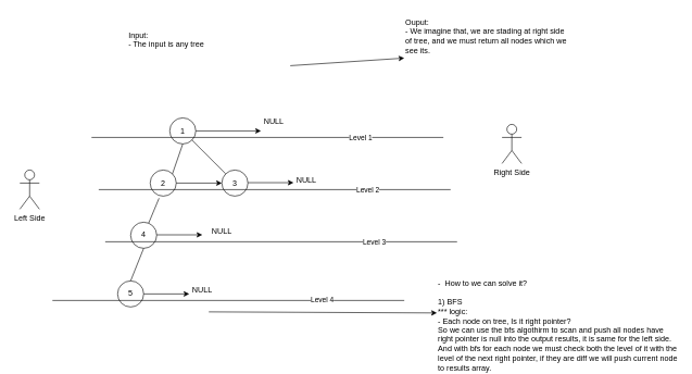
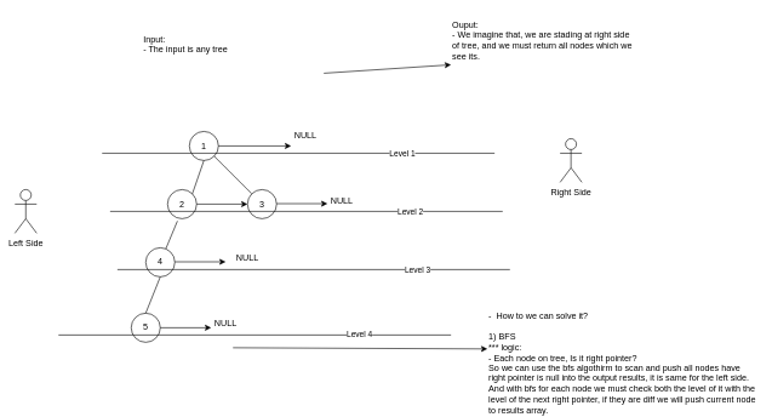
  <mxCell id="0" />
  <mxCell id="1" parent="0" />
  <mxCell id="2" value="Input:&lt;br&gt;- The input is any tree" style="text;html=1;align=left;verticalAlign=top;whiteSpace=wrap;rounded=0;" parent="1" vertex="1"><mxGeometry x="195" y="40" width="250" height="120" as="geometry" /></mxCell>
  <mxCell id="3" value="Ouput:&lt;br&gt;- We imagine that, we are stading at right side of tree, and we must return all nodes which we see its." style="text;html=1;align=left;verticalAlign=top;whiteSpace=wrap;rounded=0;" parent="1" vertex="1"><mxGeometry x="620" y="20" width="250" height="120" as="geometry" /></mxCell>
  <mxCell id="4" value="" style="endArrow=classic;html=1;rounded=0;exitX=1;exitY=0.5;exitDx=0;exitDy=0;" parent="1" source="2" target="3" edge="1"><mxGeometry width="50" height="50" relative="1" as="geometry"><mxPoint x="540" y="250" as="sourcePoint" /><mxPoint x="590" y="200" as="targetPoint" /></mxGeometry></mxCell>
  <mxCell id="5" value="1" style="ellipse;whiteSpace=wrap;html=1;aspect=fixed;" parent="1" vertex="1"><mxGeometry x="260" y="180" width="40" height="40" as="geometry" /></mxCell>
  <mxCell id="6" value="2" style="ellipse;whiteSpace=wrap;html=1;aspect=fixed;" parent="1" vertex="1"><mxGeometry x="230" y="260" width="40" height="40" as="geometry" /></mxCell>
  <mxCell id="7" value="4" style="ellipse;whiteSpace=wrap;html=1;aspect=fixed;" parent="1" vertex="1"><mxGeometry x="200" y="340" width="40" height="40" as="geometry" /></mxCell>
  <mxCell id="8" value="5" style="ellipse;whiteSpace=wrap;html=1;aspect=fixed;" parent="1" vertex="1"><mxGeometry x="180" y="430" width="40" height="40" as="geometry" /></mxCell>
  <mxCell id="9" value="" style="endArrow=none;html=1;rounded=0;exitX=0.5;exitY=1;exitDx=0;exitDy=0;entryX=1;entryY=0;entryDx=0;entryDy=0;" parent="1" source="5" target="6" edge="1"><mxGeometry width="50" height="50" relative="1" as="geometry"><mxPoint x="550" y="350" as="sourcePoint" /><mxPoint x="600" y="300" as="targetPoint" /></mxGeometry></mxCell>
  <mxCell id="10" value="" style="endArrow=none;html=1;rounded=0;exitX=0.34;exitY=1.08;exitDx=0;exitDy=0;exitPerimeter=0;" parent="1" source="6" target="7" edge="1"><mxGeometry width="50" height="50" relative="1" as="geometry"><mxPoint x="550" y="350" as="sourcePoint" /><mxPoint x="600" y="300" as="targetPoint" /></mxGeometry></mxCell>
  <mxCell id="11" value="" style="endArrow=classic;html=1;rounded=0;exitX=1;exitY=0.75;exitDx=0;exitDy=0;" parent="1" target="12" edge="1"><mxGeometry width="50" height="50" relative="1" as="geometry"><mxPoint x="320" y="477.5" as="sourcePoint" /><mxPoint x="640" y="478" as="targetPoint" /></mxGeometry></mxCell>
  <mxCell id="12" value="-&amp;nbsp; How to we can solve it?&lt;div&gt;&lt;br&gt;&lt;/div&gt;&lt;div&gt;1) BFS&lt;/div&gt;&lt;div&gt;*** logic:&lt;br&gt;- Each node on tree, Is it right pointer?&lt;/div&gt;&lt;div&gt;So we can use the bfs algothirm to scan and push all nodes have right pointer is null into the output results, it is same for the left side.&lt;/div&gt;&lt;div&gt;And with bfs for each node we must check both the level of it with the level of the next right pointer, if they are diff we will push current node to results array.&lt;/div&gt;" style="text;html=1;align=left;verticalAlign=top;whiteSpace=wrap;rounded=0;" parent="1" vertex="1"><mxGeometry x="670" y="420" width="370" height="120" as="geometry" /></mxCell>
  <mxCell id="13" value="3" style="ellipse;whiteSpace=wrap;html=1;aspect=fixed;" vertex="1" parent="1"><mxGeometry x="340" y="260" width="40" height="40" as="geometry" /></mxCell>
  <mxCell id="14" value="" style="endArrow=none;html=1;rounded=0;entryX=1;entryY=1;entryDx=0;entryDy=0;exitX=0;exitY=0;exitDx=0;exitDy=0;" edge="1" parent="1" source="13" target="5"><mxGeometry width="50" height="50" relative="1" as="geometry"><mxPoint x="490" y="350" as="sourcePoint" /><mxPoint x="540" y="300" as="targetPoint" /></mxGeometry></mxCell>
  <mxCell id="15" value="" style="endArrow=none;html=1;rounded=0;exitX=0.5;exitY=0;exitDx=0;exitDy=0;entryX=0.5;entryY=1;entryDx=0;entryDy=0;" edge="1" parent="1" source="8" target="7"><mxGeometry width="50" height="50" relative="1" as="geometry"><mxPoint x="490" y="350" as="sourcePoint" /><mxPoint x="540" y="300" as="targetPoint" /></mxGeometry></mxCell>
  <mxCell id="16" value="Right Side" style="shape=umlActor;verticalLabelPosition=bottom;verticalAlign=top;html=1;outlineConnect=0;" vertex="1" parent="1"><mxGeometry x="770" y="190" width="30" height="60" as="geometry" /></mxCell>
- <mxCell id="17" value="Left Side" style="shape=umlActor;verticalLabelPosition=bottom;verticalAlign=top;html=1;outlineConnect=0;" vertex="1" parent="1"><mxGeometry x="30" y="260" width="30" height="60" as="geometry" /></mxCell>
+ <mxCell id="17" value="Left Side" style="shape=umlActor;verticalLabelPosition=bottom;verticalAlign=top;html=1;outlineConnect=0;" vertex="1" parent="1"><mxGeometry x="20" y="260" width="30" height="60" as="geometry" /></mxCell>
  <mxCell id="18" value="" style="endArrow=classic;html=1;rounded=0;exitX=1;exitY=0.5;exitDx=0;exitDy=0;entryX=0;entryY=0.5;entryDx=0;entryDy=0;" edge="1" parent="1" source="6" target="13"><mxGeometry width="50" height="50" relative="1" as="geometry"><mxPoint x="630" y="350" as="sourcePoint" /><mxPoint x="680" y="300" as="targetPoint" /></mxGeometry></mxCell>
  <mxCell id="19" value="" style="endArrow=none;html=1;rounded=0;" edge="1" parent="1"><mxGeometry width="50" height="50" relative="1" as="geometry"><mxPoint y="210" as="sourcePoint" x="140" /><mxPoint x="680" y="210" as="targetPoint" /></mxGeometry></mxCell>
  <mxCell id="20" value="Level 1" style="edgeLabel;html=1;align=center;verticalAlign=middle;resizable=0;points=[];" vertex="1" connectable="0" parent="19"><mxGeometry x="0.531" relative="1" as="geometry"><mxPoint x="-1" as="offset" /></mxGeometry></mxCell>
  <mxCell id="21" value="" style="endArrow=none;html=1;rounded=0;" edge="1" parent="1"><mxGeometry width="50" height="50" relative="1" as="geometry"><mxPoint x="151" y="290" as="sourcePoint" /><mxPoint x="691" y="290" as="targetPoint" /></mxGeometry></mxCell>
  <mxCell id="22" value="Level 2" style="edgeLabel;html=1;align=center;verticalAlign=middle;resizable=0;points=[];" vertex="1" connectable="0" parent="21"><mxGeometry x="0.531" relative="1" as="geometry"><mxPoint x="-1" as="offset" /></mxGeometry></mxCell>
  <mxCell id="23" value="" style="endArrow=none;html=1;rounded=0;" edge="1" parent="1"><mxGeometry width="50" height="50" relative="1" as="geometry"><mxPoint x="161" y="370" as="sourcePoint" /><mxPoint x="701" y="370" as="targetPoint" /></mxGeometry></mxCell>
  <mxCell id="24" value="Level 3" style="edgeLabel;html=1;align=center;verticalAlign=middle;resizable=0;points=[];" vertex="1" connectable="0" parent="23"><mxGeometry x="0.531" relative="1" as="geometry"><mxPoint x="-1" as="offset" /></mxGeometry></mxCell>
  <mxCell id="25" value="" style="endArrow=none;html=1;rounded=0;" edge="1" parent="1"><mxGeometry width="50" height="50" relative="1" as="geometry"><mxPoint x="80" y="460" as="sourcePoint" /><mxPoint x="620" y="460" as="targetPoint" /></mxGeometry></mxCell>
  <mxCell id="26" value="Level 4" style="edgeLabel;html=1;align=center;verticalAlign=middle;resizable=0;points=[];" vertex="1" connectable="0" parent="25"><mxGeometry x="0.535" y="1" relative="1" as="geometry"><mxPoint x="-1" as="offset" /></mxGeometry></mxCell>
  <mxCell id="27" value="" style="endArrow=classic;html=1;rounded=0;exitX=1;exitY=0.5;exitDx=0;exitDy=0;" edge="1" parent="1" source="5"><mxGeometry width="50" height="50" relative="1" as="geometry"><mxPoint x="280" y="290" as="sourcePoint" /><mxPoint x="400" y="200" as="targetPoint" /></mxGeometry></mxCell>
  <mxCell id="28" value="" style="endArrow=classic;html=1;rounded=0;exitX=1;exitY=0.5;exitDx=0;exitDy=0;entryX=0;entryY=0.5;entryDx=0;entryDy=0;" edge="1" parent="1"><mxGeometry width="50" height="50" relative="1" as="geometry"><mxPoint x="380" y="279.38" as="sourcePoint" /><mxPoint x="450" y="279.38" as="targetPoint" /></mxGeometry></mxCell>
  <mxCell id="29" value="" style="endArrow=classic;html=1;rounded=0;exitX=1;exitY=0.5;exitDx=0;exitDy=0;entryX=0;entryY=0.5;entryDx=0;entryDy=0;" edge="1" parent="1"><mxGeometry width="50" height="50" relative="1" as="geometry"><mxPoint x="240" y="359.37" as="sourcePoint" /><mxPoint x="310" y="359.37" as="targetPoint" /></mxGeometry></mxCell>
  <mxCell id="30" value="" style="endArrow=classic;html=1;rounded=0;exitX=1;exitY=0.5;exitDx=0;exitDy=0;entryX=0;entryY=0.5;entryDx=0;entryDy=0;" edge="1" parent="1"><mxGeometry width="50" height="50" relative="1" as="geometry"><mxPoint x="220" y="450" as="sourcePoint" /><mxPoint x="290" y="450" as="targetPoint" /></mxGeometry></mxCell>
  <mxCell id="31" value="NULL" style="text;html=1;align=center;verticalAlign=middle;whiteSpace=wrap;rounded=0;" vertex="1" parent="1"><mxGeometry x="390" y="170" width="60" height="30" as="geometry" /></mxCell>
  <mxCell id="32" value="NULL" style="text;html=1;align=center;verticalAlign=middle;whiteSpace=wrap;rounded=0;" vertex="1" parent="1"><mxGeometry x="440" y="260" width="60" height="30" as="geometry" /></mxCell>
  <mxCell id="33" value="NULL" style="text;html=1;align=center;verticalAlign=middle;whiteSpace=wrap;rounded=0;" vertex="1" parent="1"><mxGeometry x="310" y="340" width="60" height="30" as="geometry" /></mxCell>
  <mxCell id="34" value="NULL" style="text;html=1;align=center;verticalAlign=middle;whiteSpace=wrap;rounded=0;" vertex="1" parent="1"><mxGeometry x="280" y="430" width="60" height="30" as="geometry" /></mxCell>
